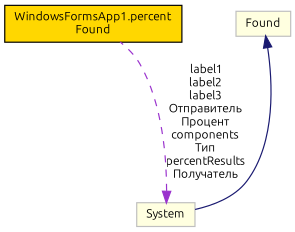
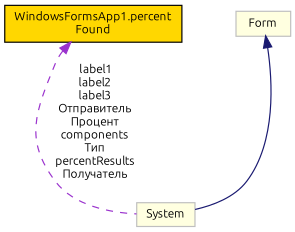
  digraph {
    fontname=Ubuntu
    node [color=grey75 fillcolor=lightyellow fontname=Ubuntu fontsize=10 shape=record style=filled]
    edge [dir=back fontname=Ubuntu fontsize=10 labelfontname=Helvetica labelfontsize=10]
    n1 [color=black fillcolor=gold fontcolor=black height=0.2 label="WindowsFormsApp1.percent\lFound" width=0.4]
-   n2 [height=0.2 label=Found width=0.4]
+   n2 [height=0.2 label=Form width=0.4]
    n3 [height=0.2 label=System width=0.4]
    n2 -> n3 [color=midnightblue style=solid]
-   n3 -> n1 [color=darkorchid3 label=" label1\nlabel2\nlabel3\nОтправитель\nПроцент\ncomponents\nТип\npercentResults\nПолучатель" style=dashed]
+   n1 -> n3 [color=darkorchid3 label=" label1\nlabel2\nlabel3\nОтправитель\nПроцент\ncomponents\nТип\npercentResults\nПолучатель" style=dashed]
  }
